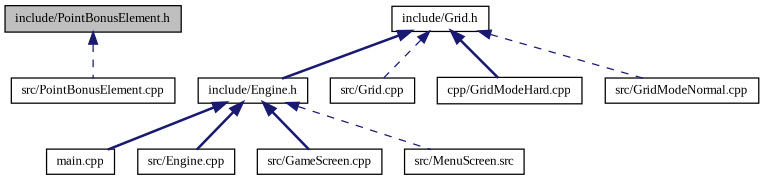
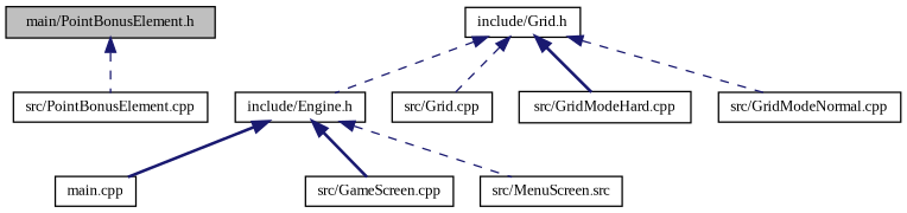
  digraph {
    fontname="Liberation Serif"
    node [color=black fillcolor=white fontname="Liberation Serif" fontsize=10 shape=record style=filled]
    edge [color=midnightblue dir=back fontname="Liberation Serif" fontsize=10 labelfontname=Helvetica labelfontsize=10 style=bold]
-   n1 [fillcolor=grey75 fontcolor=black height=0.2 label="include/PointBonusElement.h" width=0.4]
+   n1 [fillcolor=grey75 fontcolor=black height=0.2 label="main/PointBonusElement.h" width=0.4]
    n2 [height=0.2 label="src/PointBonusElement.cpp" width=0.4]
    n3 [height=0.2 label="include/Grid.h" width=0.4]
    n4 [height=0.2 label="include/Engine.h" width=0.4]
    n5 [height=0.2 label="src/Grid.cpp" width=0.4]
-   n6 [height=0.2 label="cpp/GridModeHard.cpp" width=0.4]
+   n6 [height=0.2 label="src/GridModeHard.cpp" width=0.4]
    n7 [height=0.2 label="src/GridModeNormal.cpp" width=0.4]
    n8 [height=0.2 label="main.cpp" width=0.4]
-   n9 [height=0.2 label="src/Engine.cpp" width=0.4]
    n10 [height=0.2 label="src/GameScreen.cpp" width=0.4]
    n11 [height=0.2 label="src/MenuScreen.src" width=0.4]
    n1 -> n2 [style=dashed]
-   n3 -> n4
+   n3 -> n4 [style=dashed]
    n3 -> n5 [style=dashed]
    n3 -> n6
    n3 -> n7 [style=dashed]
    n4 -> n8
-   n4 -> n9
    n4 -> n10
    n4 -> n11 [style=dashed]
  }
